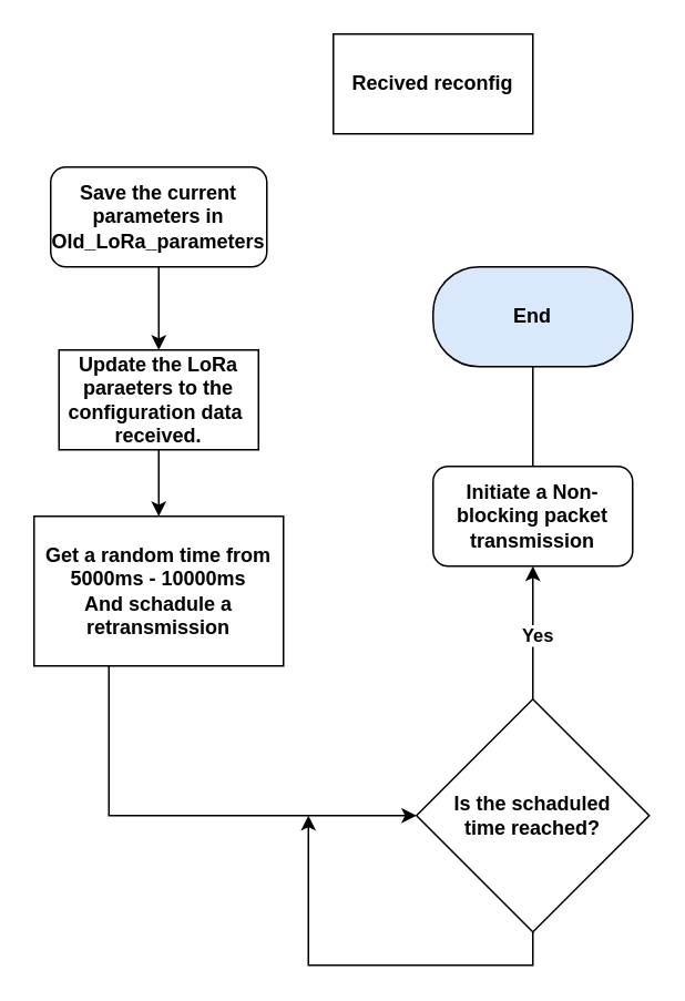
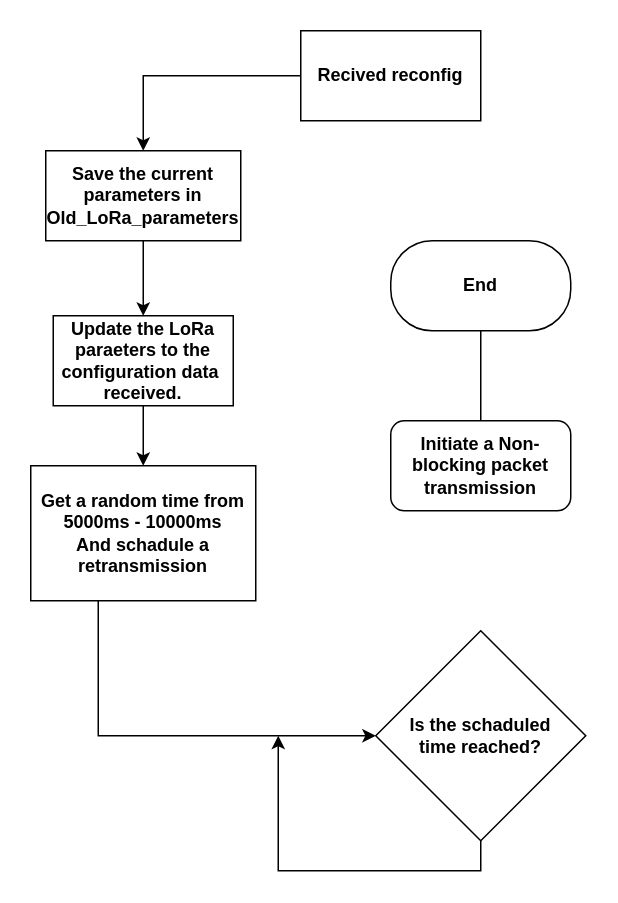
  <mxCell id="0" />
  <mxCell id="1" parent="0" />
+ <mxCell id="2" style="edgeStyle=orthogonalEdgeStyle;rounded=0;orthogonalLoop=1;jettySize=auto;html=1;fontStyle=1" edge="1" parent="1" source="3" target="5"><mxGeometry relative="1" as="geometry" /></mxCell>
  <mxCell id="3" value="Recived reconfig" style="rounded=0;whiteSpace=wrap;html=1;fontStyle=1" parent="1" vertex="1"><mxGeometry x="200" y="20" width="120" height="60" as="geometry" /></mxCell>
  <mxCell id="4" style="edgeStyle=orthogonalEdgeStyle;rounded=0;orthogonalLoop=1;jettySize=auto;html=1;entryX=0.5;entryY=0;entryDx=0;entryDy=0;fontStyle=1" edge="1" parent="1" source="5" target="7"><mxGeometry relative="1" as="geometry" /></mxCell>
- <mxCell id="5" value="Save the current parameters in Old_LoRa_parameters" style="whiteSpace=wrap;html=1;fontStyle=1;rounded=1;" vertex="1" parent="1"><mxGeometry x="30" y="100" width="130" height="60" as="geometry" /></mxCell>
+ <mxCell id="5" value="Save the current parameters in Old_LoRa_parameters" style="rounded=0;whiteSpace=wrap;html=1;fontStyle=1" vertex="1" parent="1"><mxGeometry x="30" y="100" width="130" height="60" as="geometry" /></mxCell>
  <mxCell id="6" style="edgeStyle=orthogonalEdgeStyle;rounded=0;orthogonalLoop=1;jettySize=auto;html=1;entryX=0.5;entryY=0;entryDx=0;entryDy=0;fontStyle=1" edge="1" parent="1" source="7" target="9"><mxGeometry relative="1" as="geometry" /></mxCell>
  <mxCell id="7" value="Update the LoRa paraeters to the configuration data&amp;nbsp;&lt;div&gt;received.&lt;br&gt;&lt;/div&gt;" style="rounded=0;whiteSpace=wrap;html=1;fontStyle=1" vertex="1" parent="1"><mxGeometry x="35" y="210" width="120" height="60" as="geometry" /></mxCell>
  <mxCell id="8" style="edgeStyle=orthogonalEdgeStyle;rounded=0;orthogonalLoop=1;jettySize=auto;html=1;entryX=0;entryY=0.5;entryDx=0;entryDy=0;fontStyle=1" edge="1" parent="1" source="9" target="13"><mxGeometry relative="1" as="geometry"><Array as="points"><mxPoint x="65" y="490" /></Array></mxGeometry></mxCell>
  <mxCell id="9" value="Get a random time from&lt;div&gt;5000ms - 10000ms&lt;/div&gt;&lt;div&gt;And schadule a retransmission&lt;/div&gt;" style="rounded=0;whiteSpace=wrap;html=1;fontStyle=1" vertex="1" parent="1"><mxGeometry x="20" y="310" width="150" height="90" as="geometry" /></mxCell>
- <mxCell id="10" style="edgeStyle=orthogonalEdgeStyle;rounded=0;orthogonalLoop=1;jettySize=auto;html=1;entryX=0.5;entryY=1;entryDx=0;entryDy=0;fontStyle=1" edge="1" parent="1" source="13" target="15"><mxGeometry relative="1" as="geometry" /></mxCell>
- <mxCell id="11" value="Yes" style="edgeLabel;html=1;align=center;verticalAlign=middle;resizable=0;points=[];fontStyle=1" vertex="1" connectable="0" parent="10"><mxGeometry x="-0.025" y="-2" relative="1" as="geometry"><mxPoint as="offset" /></mxGeometry></mxCell>
  <mxCell id="12" style="edgeStyle=orthogonalEdgeStyle;rounded=0;orthogonalLoop=1;jettySize=auto;html=1;fontStyle=1" edge="1" parent="1" source="13"><mxGeometry relative="1" as="geometry"><mxPoint x="185" y="490" as="targetPoint" /><Array as="points"><mxPoint x="320" y="580" /><mxPoint x="185" y="580" /></Array></mxGeometry></mxCell>
  <mxCell id="13" value="Is the schaduled&lt;br&gt;time reached?" style="rhombus;whiteSpace=wrap;html=1;fontStyle=1" vertex="1" parent="1"><mxGeometry x="250" y="420" width="140" height="140" as="geometry" /></mxCell>
  <mxCell id="14" style="edgeStyle=orthogonalEdgeStyle;rounded=0;orthogonalLoop=1;jettySize=auto;html=1;entryX=0.5;entryY=1;entryDx=0;entryDy=0;fontStyle=1;endArrow=none;" edge="1" parent="1" source="15" target="16"><mxGeometry relative="1" as="geometry" /></mxCell>
  <mxCell id="15" value="Initiate a Non-blocking packet&lt;br&gt;transmission" style="whiteSpace=wrap;html=1;fontStyle=1;rounded=1;" vertex="1" parent="1"><mxGeometry x="260" y="280" width="120" height="60" as="geometry" /></mxCell>
- <mxCell id="16" value="End" style="rounded=1;whiteSpace=wrap;html=1;fontStyle=1;arcSize=46;fillColor=#dae8fc;" vertex="1" parent="1"><mxGeometry x="260" y="160" width="120" height="60" as="geometry" /></mxCell>
+ <mxCell id="16" value="End" style="rounded=1;whiteSpace=wrap;html=1;fontStyle=1;arcSize=46;" vertex="1" parent="1"><mxGeometry x="260" y="160" width="120" height="60" as="geometry" /></mxCell>
